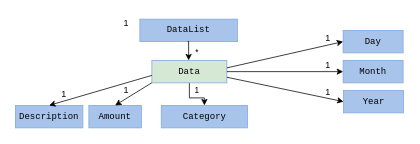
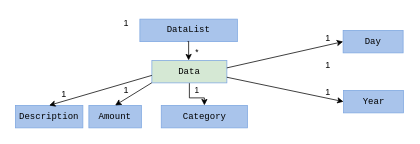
  <mxCell id="0" />
  <mxCell id="1" parent="0" />
  <mxCell id="2" value="1" style="edgeStyle=orthogonalEdgeStyle;rounded=0;orthogonalLoop=1;jettySize=auto;html=1;startArrow=none;startFill=0;endArrow=classic;endFill=1;fontColor=#000000;" edge="1" parent="1" source="3" target="5"><mxGeometry x="0.2" y="10" relative="1" as="geometry"><mxPoint as="offset" /></mxGeometry></mxCell>
  <mxCell id="3" value="Data" style="rounded=0;whiteSpace=wrap;html=1;fillColor=#d5e8d4;strokeColor=#7EA6E0;fontFamily=Courier New;" vertex="1" parent="1"><mxGeometry x="202" y="80" width="100" height="30" as="geometry" /></mxCell>
  <mxCell id="4" value="Description" style="rounded=0;whiteSpace=wrap;html=1;fillColor=#A9C4EB;strokeColor=#7EA6E0;fontFamily=Courier New;" vertex="1" parent="1"><mxGeometry x="20" y="140" width="90" height="30" as="geometry" /></mxCell>
  <mxCell id="5" value="Category" style="rounded=0;whiteSpace=wrap;html=1;fillColor=#A9C4EB;strokeColor=#7EA6E0;fontFamily=Courier New;" vertex="1" parent="1"><mxGeometry x="214.5" y="140" width="115" height="30" as="geometry" /></mxCell>
  <mxCell id="6" value="Amount" style="rounded=0;whiteSpace=wrap;html=1;fillColor=#A9C4EB;strokeColor=#7EA6E0;fontFamily=Courier New;" vertex="1" parent="1"><mxGeometry x="118" y="140" width="70" height="30" as="geometry" /></mxCell>
  <mxCell id="7" value="Day" style="rounded=0;whiteSpace=wrap;html=1;fillColor=#A9C4EB;strokeColor=#7EA6E0;fontFamily=Courier New;" vertex="1" parent="1"><mxGeometry x="457" y="40" width="80" height="30" as="geometry" /></mxCell>
- <mxCell id="8" value="Month" style="rounded=0;whiteSpace=wrap;html=1;fillColor=#A9C4EB;strokeColor=#7EA6E0;fontFamily=Courier New;" vertex="1" parent="1"><mxGeometry x="457" y="80" width="80" height="30" as="geometry" /></mxCell>
  <mxCell id="9" value="Year" style="rounded=0;whiteSpace=wrap;html=1;fillColor=#A9C4EB;strokeColor=#7EA6E0;fontFamily=Courier New;" vertex="1" parent="1"><mxGeometry x="457.5" y="120" width="80" height="30" as="geometry" /></mxCell>
  <mxCell id="10" value="" style="endArrow=classic;html=1;entryX=0.5;entryY=0;entryDx=0;entryDy=0;exitX=-0.002;exitY=0.998;exitDx=0;exitDy=0;exitPerimeter=0;" edge="1" parent="1" source="3" target="6"><mxGeometry width="50" height="50" relative="1" as="geometry"><mxPoint x="203" y="114" as="sourcePoint" /><mxPoint x="72" y="190" as="targetPoint" /></mxGeometry></mxCell>
  <mxCell id="11" value="" style="endArrow=classic;html=1;entryX=0.5;entryY=0;entryDx=0;entryDy=0;" edge="1" parent="1" target="4"><mxGeometry width="50" height="50" relative="1" as="geometry"><mxPoint x="202" y="100" as="sourcePoint" /><mxPoint x="61" y="120" as="targetPoint" /></mxGeometry></mxCell>
  <mxCell id="12" value="" style="endArrow=classic;html=1;entryX=0;entryY=0.5;entryDx=0;entryDy=0;" edge="1" parent="1" target="7"><mxGeometry width="50" height="50" relative="1" as="geometry"><mxPoint x="302" y="90" as="sourcePoint" /><mxPoint x="471" y="30" as="targetPoint" /></mxGeometry></mxCell>
- <mxCell id="13" value="" style="endArrow=classic;html=1;entryX=0;entryY=0.5;entryDx=0;entryDy=0;exitX=1;exitY=0.5;exitDx=0;exitDy=0;" edge="1" parent="1" target="8" source="3"><mxGeometry width="50" height="50" relative="1" as="geometry"><mxPoint x="421" y="95" as="sourcePoint" /><mxPoint x="471" y="45" as="targetPoint" /></mxGeometry></mxCell>
  <mxCell id="14" value="" style="endArrow=classic;html=1;entryX=0;entryY=0.5;entryDx=0;entryDy=0;exitX=1;exitY=0.75;exitDx=0;exitDy=0;" edge="1" parent="1" source="3" target="9"><mxGeometry width="50" height="50" relative="1" as="geometry"><mxPoint x="419.56" y="109.73" as="sourcePoint" /><mxPoint x="471" y="55" as="targetPoint" /></mxGeometry></mxCell>
  <mxCell id="15" value="1" style="text;html=1;strokeColor=none;fillColor=none;align=center;verticalAlign=middle;whiteSpace=wrap;rounded=0;" vertex="1" parent="1"><mxGeometry x="65" y="115" width="40" height="20" as="geometry" /></mxCell>
  <mxCell id="16" value="1" style="text;html=1;strokeColor=none;fillColor=none;align=center;verticalAlign=middle;whiteSpace=wrap;rounded=0;" vertex="1" parent="1"><mxGeometry x="148" y="110" width="40" height="20" as="geometry" /></mxCell>
  <mxCell id="17" value="1" style="text;html=1;strokeColor=none;fillColor=none;align=center;verticalAlign=middle;whiteSpace=wrap;rounded=0;" vertex="1" parent="1"><mxGeometry x="417" y="41" width="40" height="20" as="geometry" /></mxCell>
  <mxCell id="18" value="1" style="text;html=1;strokeColor=none;fillColor=none;align=center;verticalAlign=middle;whiteSpace=wrap;rounded=0;" vertex="1" parent="1"><mxGeometry x="417" y="77" width="40" height="20" as="geometry" /></mxCell>
  <mxCell id="19" value="1" style="text;html=1;strokeColor=none;fillColor=none;align=center;verticalAlign=middle;whiteSpace=wrap;rounded=0;" vertex="1" parent="1"><mxGeometry x="417" y="112" width="40" height="20" as="geometry" /></mxCell>
  <mxCell id="20" value="DataList" style="rounded=0;whiteSpace=wrap;html=1;fillColor=#A9C4EB;strokeColor=#7EA6E0;fontFamily=Courier New;" vertex="1" parent="1"><mxGeometry x="186" y="25" width="130" height="30" as="geometry" /></mxCell>
  <mxCell id="21" value="*" style="edgeStyle=orthogonalEdgeStyle;rounded=0;orthogonalLoop=1;jettySize=auto;html=1;startArrow=none;startFill=0;endArrow=classic;endFill=1;fontColor=#000000;exitX=0.49;exitY=0.994;exitDx=0;exitDy=0;exitPerimeter=0;" edge="1" parent="1" source="20"><mxGeometry x="0.243" y="11" relative="1" as="geometry"><mxPoint as="offset" /><mxPoint x="251" y="60" as="sourcePoint" /><mxPoint x="251" y="80" as="targetPoint" /></mxGeometry></mxCell>
  <mxCell id="22" value="1" style="text;html=1;strokeColor=none;fillColor=none;align=center;verticalAlign=middle;whiteSpace=wrap;rounded=0;" vertex="1" parent="1"><mxGeometry x="148" y="20" width="40" height="20" as="geometry" /></mxCell>
